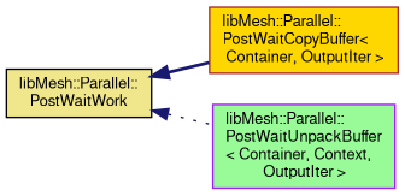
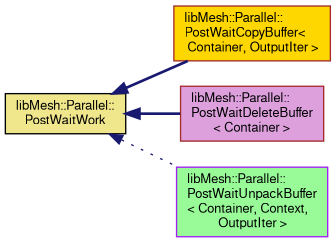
  digraph {
    rankdir=LR
    node [color=brown fontname=FreeSans fontsize=10 shape=record style=filled]
    edge [color=midnightblue dir=back fontname=FreeSans fontsize=10 labelfontname=FreeSans labelfontsize=10 style=bold]
    n1 [color=black fillcolor=khaki fontcolor=black height=0.2 label="libMesh::Parallel::\lPostWaitWork" width=0.4]
    n2 [fillcolor=gold height=0.2 label="libMesh::Parallel::\lPostWaitCopyBuffer\<\l Container, OutputIter \>" width=0.4]
+   n3 [fillcolor=plum height=0.2 label="libMesh::Parallel::\lPostWaitDeleteBuffer\l\< Container \>" width=0.4]
    n4 [color=purple fillcolor=palegreen height=0.2 label="libMesh::Parallel::\lPostWaitUnpackBuffer\l\< Container, Context,\l OutputIter \>" width=0.4]
    n1 -> n2
+   n1 -> n3
    n1 -> n4 [style=dotted]
  }
